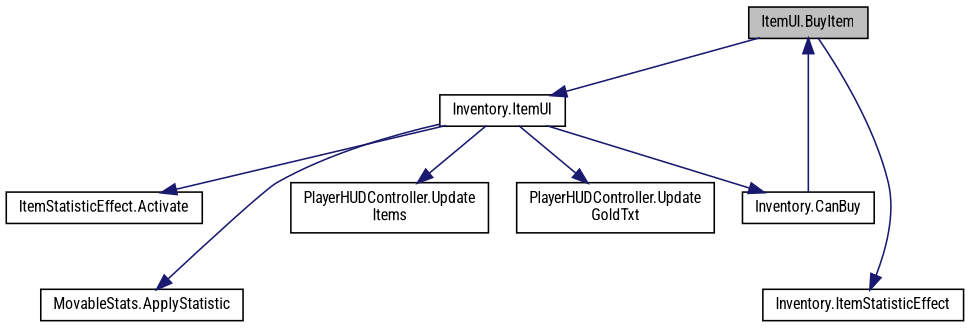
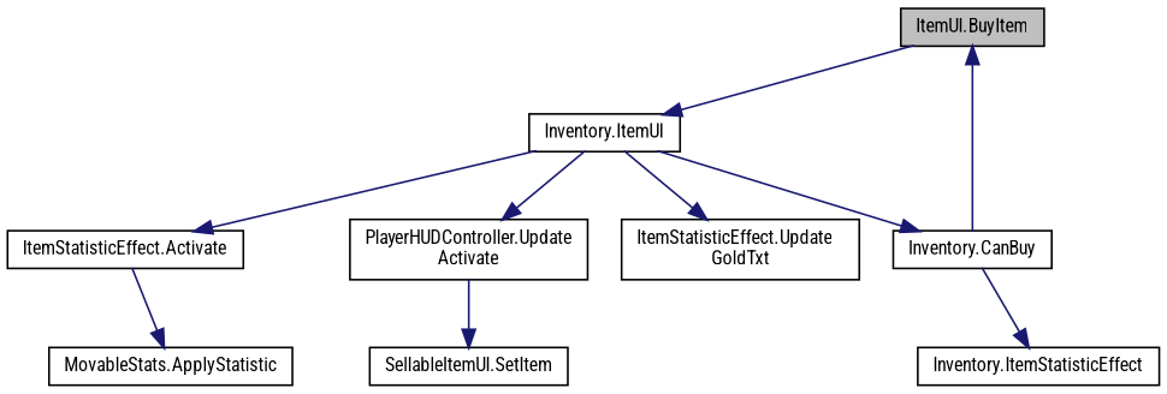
  digraph {
    fontname="Roboto Condensed"
    rankdir=TB
    node [color=black fillcolor=white fontname="Roboto Condensed" fontsize=10 shape=record style=filled]
    edge [color=midnightblue fontname="Roboto Condensed" fontsize=10 labelfontname=Helvetica labelfontsize=10 style=solid]
    n1 [fillcolor=grey75 fontcolor=black height=0.2 label="ItemUI.BuyItem" width=0.4]
    n2 [height=0.2 label="Inventory.ItemUI" width=0.4]
    n3 [height=0.2 label="Inventory.CanBuy" width=0.4]
    n4 [height=0.2 label="ItemStatisticEffect.Activate" width=0.4]
-   n5 [height=0.2 label="PlayerHUDController.Update\lGoldTxt" width=0.4]
-   n6 [height=0.2 label="PlayerHUDController.Update\lItems" width=0.4]
+   n5 [height=0.2 label="ItemStatisticEffect.Update\lGoldTxt" width=0.4]
+   n6 [height=0.2 label="PlayerHUDController.Update\lActivate" width=0.4]
    n7 [height=0.2 label="Inventory.ItemStatisticEffect" width=0.4]
    n8 [height=0.2 label="MovableStats.ApplyStatistic" width=0.4]
+   n9 [height=0.2 label="SellableItemUI.SetItem" width=0.4]
    n1 -> n2
    n2 -> n3
    n2 -> n4
    n2 -> n5
    n2 -> n6
    n3 -> n1
-   n1 -> n7
-   n2 -> n8
+   n3 -> n7
+   n4 -> n8
+   n6 -> n9
  }
